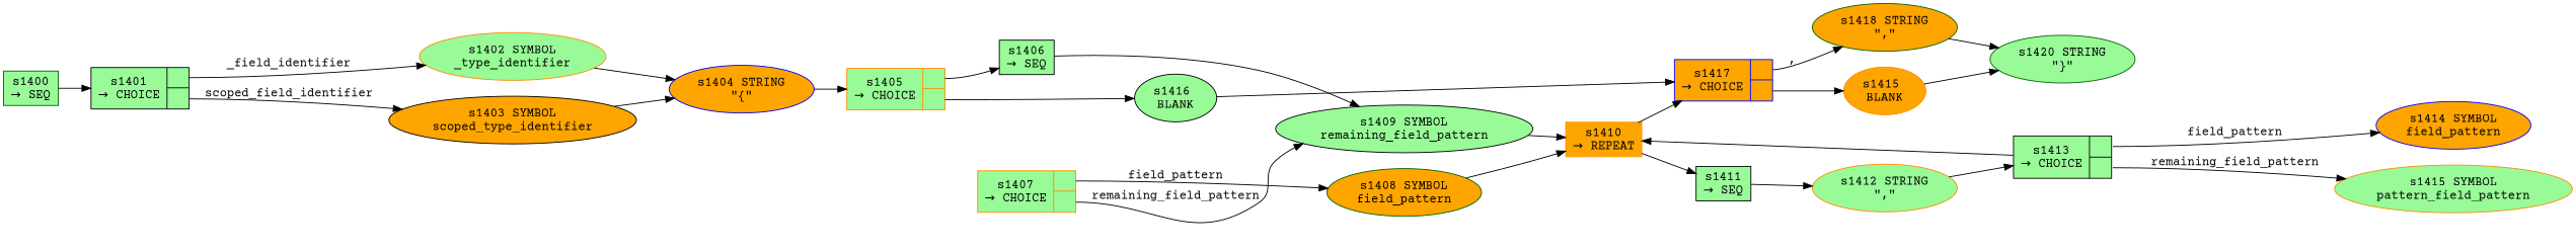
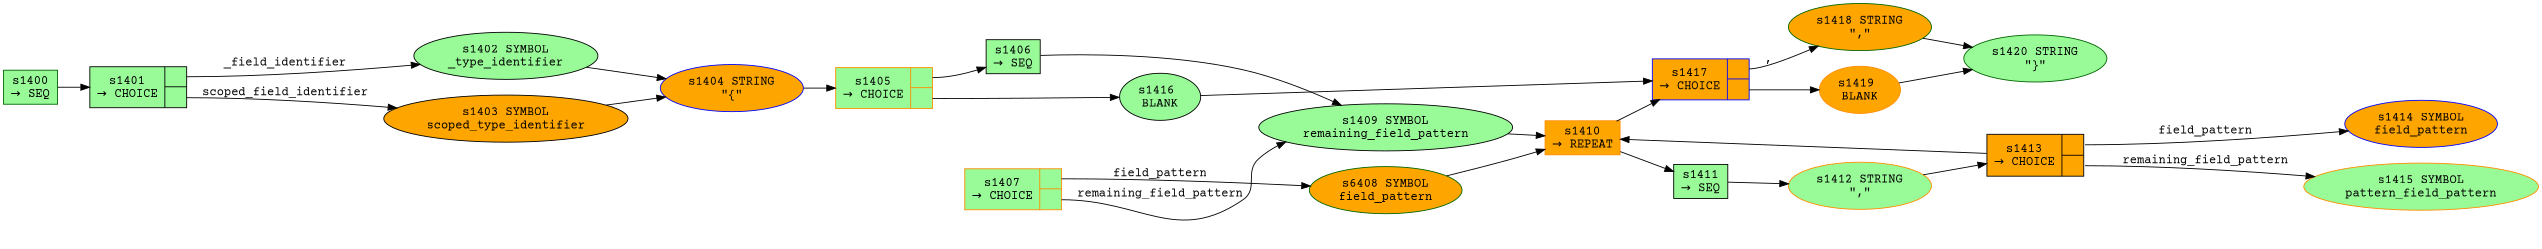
  digraph {
    fontname="Courier Prime"
    rankdir=LR
    node [color=black fillcolor=palegreen fontname="Courier Prime" style=filled]
    edge [fontname="Courier Prime"]
    n1 [color=darkgreen fixedsize=false label="s1400\n&rarr; SEQ" peripheries=1 shape=record]
    n2 [fixedsize=false label="{s1401\n&rarr; CHOICE|{<p0>|<p1>}}" peripheries=1 shape=record]
-   n3 [color=darkorange label="s1402 SYMBOL\n_type_identifier"]
+   n3 [label="s1402 SYMBOL\n_type_identifier"]
    n4 [fillcolor=orange label="s1403 SYMBOL\nscoped_type_identifier"]
    n5 [color=blue fillcolor=orange label="s1404 STRING\n\"{\""]
    n6 [color=darkorange fixedsize=false label="{s1405\n&rarr; CHOICE|{<p0>|<p1>}}" peripheries=1 shape=record]
    n7 [fixedsize=false label="s1406\n&rarr; SEQ" peripheries=1 shape=record]
    n8 [label="s1416 \nBLANK"]
    n9 [label="s1409 SYMBOL\nremaining_field_pattern"]
    n10 [color=blue fillcolor=orange fixedsize=false label="{s1417\n&rarr; CHOICE|{<p0>|<p1>}}" peripheries=1 shape=record]
    n11 [color=darkorange fixedsize=false label="{s1407\n&rarr; CHOICE|{<p0>|<p1>}}" peripheries=1 shape=record]
-   n12 [color=darkgreen fillcolor=orange label="s1408 SYMBOL\nfield_pattern"]
+   n12 [color=darkgreen fillcolor=orange label="s6408 SYMBOL\nfield_pattern"]
    n13 [color=darkorange fillcolor=orange fixedsize=false label="s1410\n&rarr; REPEAT" peripheries=1 shape=record]
    n14 [fixedsize=false label="s1411\n&rarr; SEQ" peripheries=1 shape=record]
    n15 [color=darkorange label="s1412 STRING\n\",\""]
    n16 [color=darkgreen fillcolor=orange label="s1418 STRING\n\",\""]
-   n17 [color=darkorange fillcolor=orange label="s1415 \nBLANK"]
-   n18 [fixedsize=false label="{s1413\n&rarr; CHOICE|{<p0>|<p1>}}" peripheries=1 shape=record]
+   n17 [color=darkorange fillcolor=orange label="s1419 \nBLANK"]
+   n18 [fillcolor=orange fixedsize=false label="{s1413\n&rarr; CHOICE|{<p0>|<p1>}}" peripheries=1 shape=record]
    n19 [color=blue fillcolor=orange label="s1414 SYMBOL\nfield_pattern"]
    n20 [color=darkorange label="s1415 SYMBOL\npattern_field_pattern"]
    n21 [color=darkgreen label="s1420 STRING\n\"}\""]
    n1 -> n2
    n2 -> n3 [label=_field_identifier tailport=p0]
    n2 -> n4 [label=scoped_field_identifier tailport=p1]
    n3 -> n5
    n4 -> n5
    n5 -> n6
    n6 -> n7 [tailport=p0]
    n6 -> n8 [tailport=p1]
    n7 -> n9
    n8 -> n10
    n9 -> n13
    n10 -> n16 [label="," tailport=p0]
    n10 -> n17 [tailport=p1]
    n11 -> n9 [label=remaining_field_pattern tailport=p1]
    n11 -> n12 [label=field_pattern tailport=p0]
    n12 -> n13
    n13 -> n10
    n13 -> n14
    n14 -> n15
    n15 -> n18
    n16 -> n21
    n17 -> n21
    n18 -> n13
    n18 -> n19 [label=field_pattern tailport=p0]
    n18 -> n20 [label=remaining_field_pattern tailport=p1]
  }
